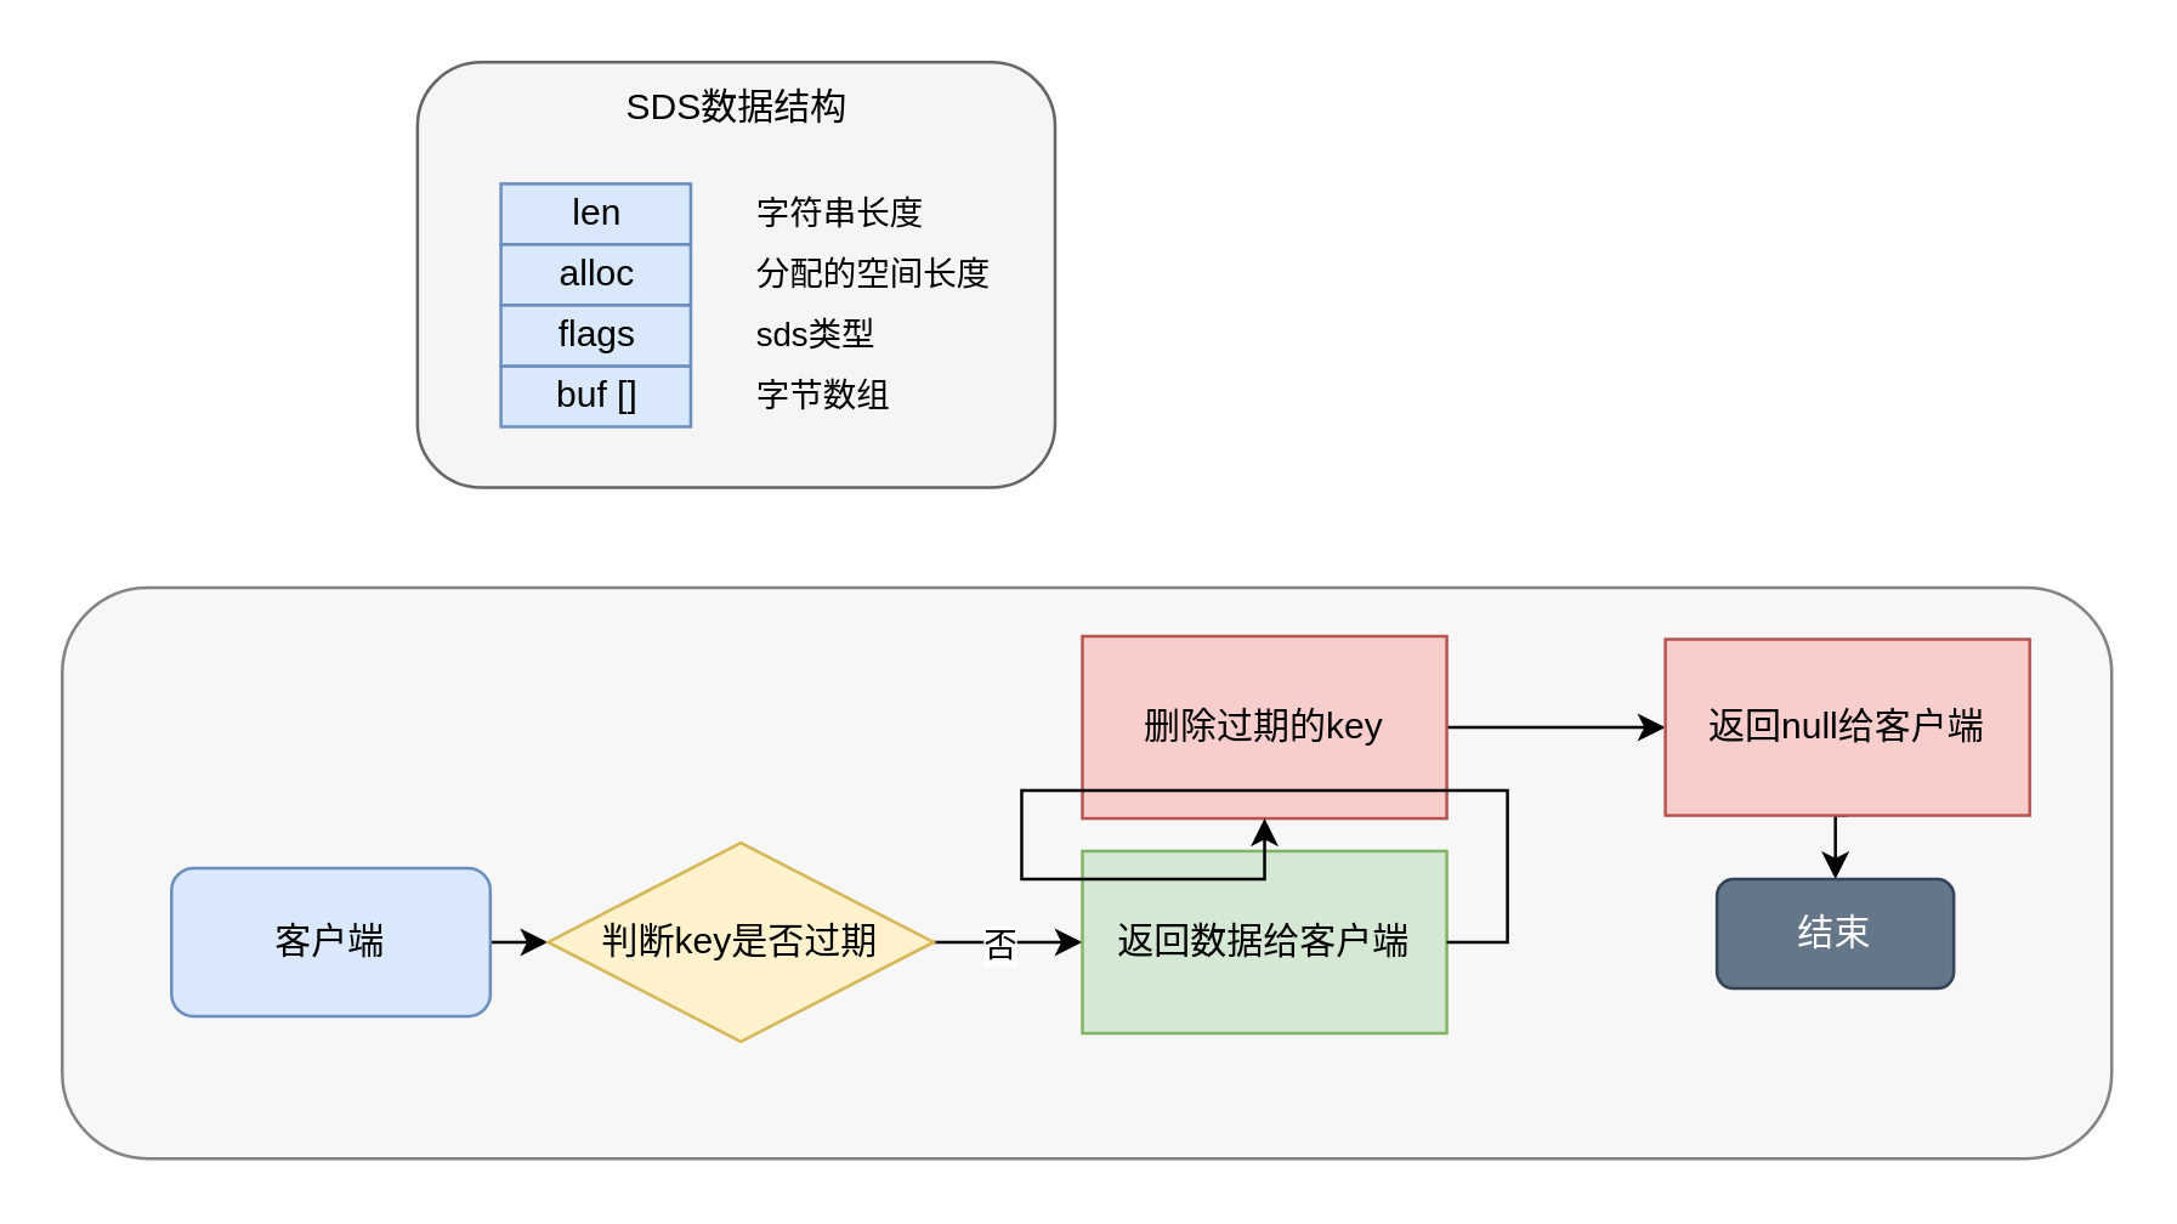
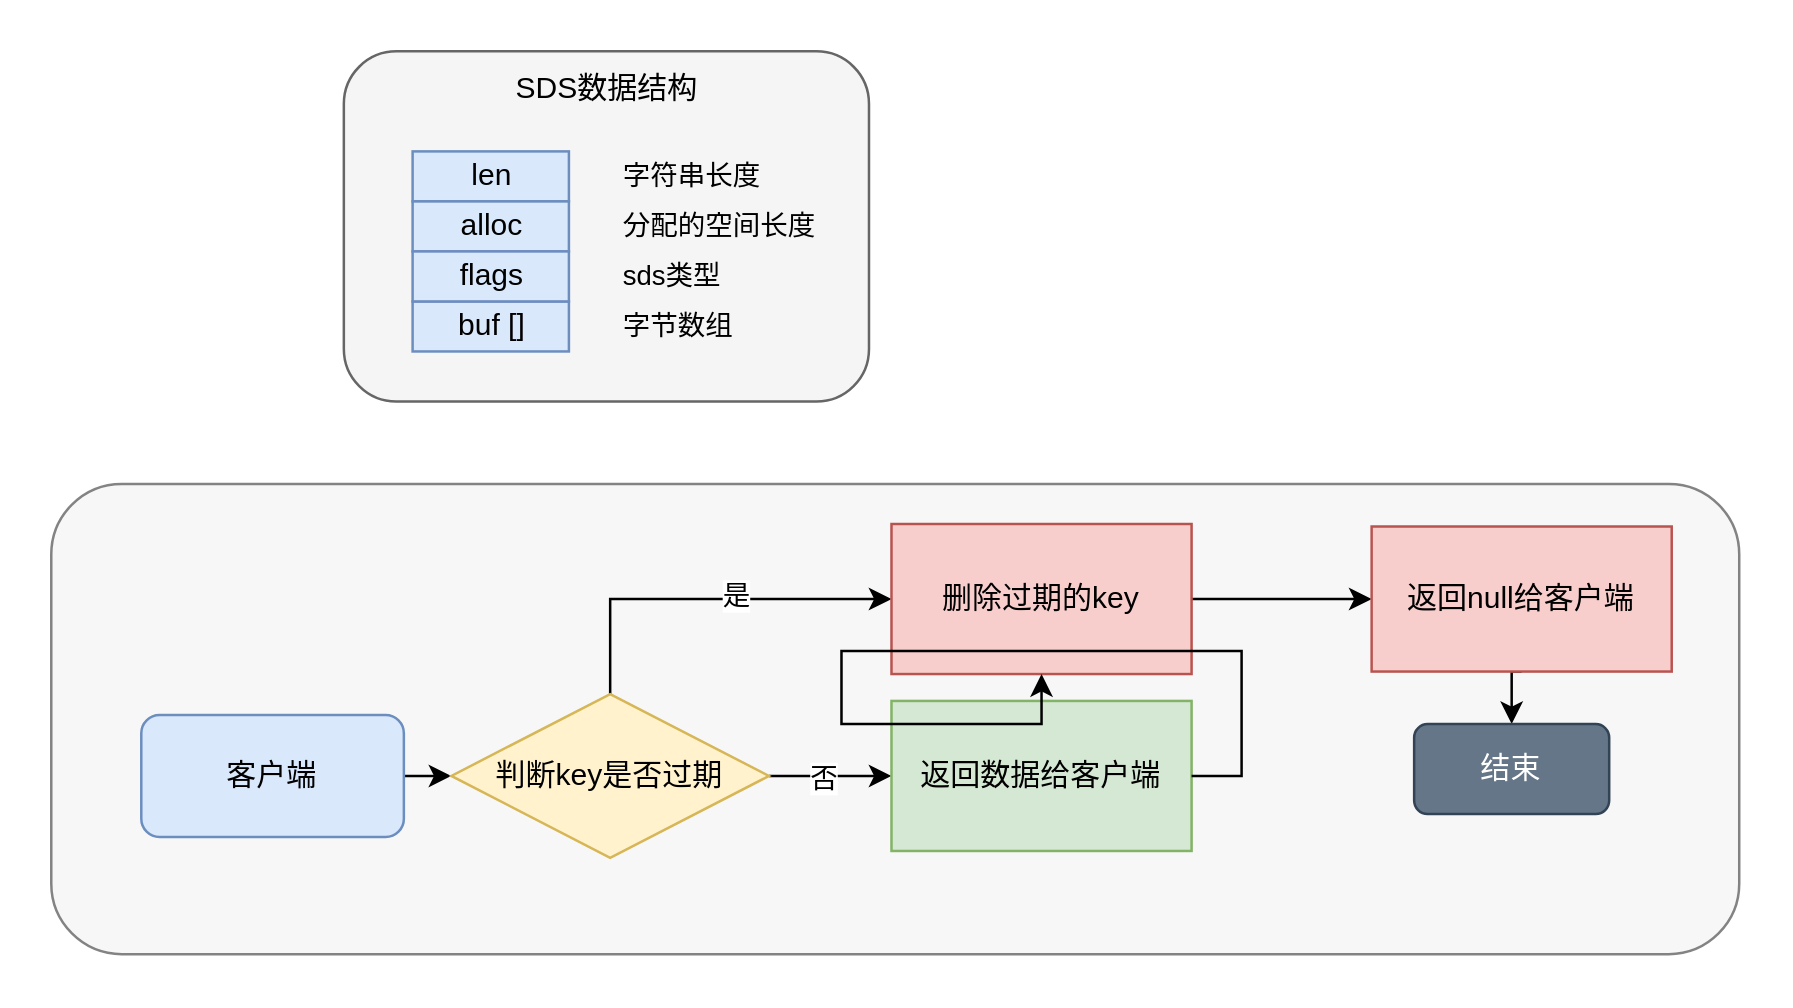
  <mxCell id="0" />
  <mxCell id="1" parent="0" />
  <mxCell id="2" value="" style="rounded=1;whiteSpace=wrap;html=1;opacity=80;fillColor=#f5f5f5;strokeColor=#666666;fontColor=#333333;" vertex="1" parent="1"><mxGeometry x="20" y="193" width="675" height="188" as="geometry" /></mxCell>
  <mxCell id="3" value="" style="rounded=1;whiteSpace=wrap;html=1;fillColor=#f5f5f5;fontColor=#333333;strokeColor=#666666;" parent="1" vertex="1"><mxGeometry x="137" y="20" width="210" height="140" as="geometry" /></mxCell>
  <mxCell id="4" value="SDS数据结构" style="text;html=1;align=center;verticalAlign=middle;whiteSpace=wrap;rounded=0;" parent="1" vertex="1"><mxGeometry x="199.5" y="20" width="85" height="30" as="geometry" /></mxCell>
  <mxCell id="5" value="len" style="rounded=0;whiteSpace=wrap;html=1;fillColor=#dae8fc;strokeColor=#6c8ebf;" parent="1" vertex="1"><mxGeometry x="164.5" y="60" width="62.5" height="20" as="geometry" /></mxCell>
  <mxCell id="6" value="buf []" style="rounded=0;whiteSpace=wrap;html=1;fillColor=#dae8fc;strokeColor=#6c8ebf;" parent="1" vertex="1"><mxGeometry x="164.5" y="120" width="62.5" height="20" as="geometry" /></mxCell>
  <mxCell id="7" value="alloc" style="rounded=0;whiteSpace=wrap;html=1;fillColor=#dae8fc;strokeColor=#6c8ebf;" parent="1" vertex="1"><mxGeometry x="164.5" y="80" width="62.5" height="20" as="geometry" /></mxCell>
  <mxCell id="8" value="flags" style="rounded=0;whiteSpace=wrap;html=1;fillColor=#dae8fc;strokeColor=#6c8ebf;" parent="1" vertex="1"><mxGeometry x="164.5" y="100" width="62.5" height="20" as="geometry" /></mxCell>
  <mxCell id="9" value="&lt;font style=&quot;font-size: 11px;&quot;&gt;sds类型&lt;/font&gt;" style="text;html=1;align=left;verticalAlign=middle;whiteSpace=wrap;rounded=0;" parent="1" vertex="1"><mxGeometry x="247" y="100" width="80" height="20" as="geometry" /></mxCell>
  <mxCell id="10" value="&lt;font style=&quot;font-size: 11px;&quot;&gt;字节数组&lt;/font&gt;" style="text;html=1;align=left;verticalAlign=middle;whiteSpace=wrap;rounded=0;" parent="1" vertex="1"><mxGeometry x="247" y="120" width="80" height="20" as="geometry" /></mxCell>
  <mxCell id="11" value="&lt;font style=&quot;font-size: 11px;&quot;&gt;分配的空间长度&lt;/font&gt;" style="text;html=1;align=left;verticalAlign=middle;whiteSpace=wrap;rounded=0;" parent="1" vertex="1"><mxGeometry x="247" y="80" width="80" height="20" as="geometry" /></mxCell>
  <mxCell id="12" value="&lt;font style=&quot;font-size: 11px;&quot;&gt;字符串长度&lt;/font&gt;" style="text;html=1;align=left;verticalAlign=middle;whiteSpace=wrap;rounded=0;" parent="1" vertex="1"><mxGeometry x="247" y="60" width="90" height="20" as="geometry" /></mxCell>
  <mxCell id="13" style="edgeStyle=orthogonalEdgeStyle;rounded=0;orthogonalLoop=1;jettySize=auto;html=1;exitX=1;exitY=0.5;exitDx=0;exitDy=0;entryX=0;entryY=0.5;entryDx=0;entryDy=0;" edge="1" parent="1" source="14" target="19"><mxGeometry relative="1" as="geometry" /></mxCell>
  <mxCell id="14" value="客户端" style="rounded=1;whiteSpace=wrap;html=1;fillColor=#dae8fc;strokeColor=#6c8ebf;" vertex="1" parent="1"><mxGeometry x="56" y="285.38" width="105" height="48.75" as="geometry" /></mxCell>
+ <mxCell id="15" style="edgeStyle=orthogonalEdgeStyle;rounded=0;orthogonalLoop=1;jettySize=auto;html=1;exitX=0.5;exitY=0;exitDx=0;exitDy=0;entryX=0;entryY=0.5;entryDx=0;entryDy=0;" edge="1" parent="1" source="19" target="21"><mxGeometry relative="1" as="geometry" /></mxCell>
+ <mxCell id="16" value="是" style="edgeLabel;html=1;align=center;verticalAlign=middle;resizable=0;points=[];" vertex="1" connectable="0" parent="15"><mxGeometry x="-0.06" y="2" relative="1" as="geometry"><mxPoint x="17" as="offset" /></mxGeometry></mxCell>
  <mxCell id="17" style="edgeStyle=orthogonalEdgeStyle;rounded=0;orthogonalLoop=1;jettySize=auto;html=1;exitX=1;exitY=0.5;exitDx=0;exitDy=0;entryX=0;entryY=0.5;entryDx=0;entryDy=0;" edge="1" parent="1" source="19" target="22"><mxGeometry relative="1" as="geometry" /></mxCell>
  <mxCell id="18" value="否" style="edgeLabel;html=1;align=center;verticalAlign=middle;resizable=0;points=[];" vertex="1" connectable="0" parent="17"><mxGeometry x="-0.14" y="-1" relative="1" as="geometry"><mxPoint as="offset" /></mxGeometry></mxCell>
  <mxCell id="19" value="判断key是否过期" style="rhombus;whiteSpace=wrap;html=1;fillColor=#fff2cc;strokeColor=#d6b656;" vertex="1" parent="1"><mxGeometry x="180" y="277" width="127" height="65.5" as="geometry" /></mxCell>
  <mxCell id="20" style="edgeStyle=orthogonalEdgeStyle;rounded=0;orthogonalLoop=1;jettySize=auto;html=1;exitX=1;exitY=0.5;exitDx=0;exitDy=0;entryX=0;entryY=0.5;entryDx=0;entryDy=0;" edge="1" parent="1" source="21" target="24"><mxGeometry relative="1" as="geometry" /></mxCell>
  <mxCell id="21" value="删除过期的key" style="rounded=0;whiteSpace=wrap;html=1;fillColor=#f8cecc;strokeColor=#b85450;" vertex="1" parent="1"><mxGeometry x="356" y="209" width="120" height="60" as="geometry" /></mxCell>
  <mxCell id="22" value="返回数据给客户端" style="rounded=0;whiteSpace=wrap;html=1;fillColor=#d5e8d4;strokeColor=#82b366;" vertex="1" parent="1"><mxGeometry x="356" y="279.75" width="120" height="60" as="geometry" /></mxCell>
  <mxCell id="23" style="edgeStyle=orthogonalEdgeStyle;rounded=0;orthogonalLoop=1;jettySize=auto;html=1;exitX=0.5;exitY=1;exitDx=0;exitDy=0;entryX=0.5;entryY=0;entryDx=0;entryDy=0;" edge="1" parent="1" source="24" target="25"><mxGeometry relative="1" as="geometry" /></mxCell>
  <mxCell id="24" value="返回null给客户端" style="rounded=0;whiteSpace=wrap;html=1;fillColor=#f8cecc;strokeColor=#b85450;" vertex="1" parent="1"><mxGeometry x="548" y="210" width="120" height="58" as="geometry" /></mxCell>
  <mxCell id="25" value="结束" style="rounded=1;whiteSpace=wrap;html=1;fillColor=#647687;fontColor=#ffffff;strokeColor=#314354;" vertex="1" parent="1"><mxGeometry x="565" y="289" width="78" height="36" as="geometry" /></mxCell>
  <mxCell id="26" style="edgeStyle=orthogonalEdgeStyle;rounded=0;orthogonalLoop=1;jettySize=auto;html=1;exitX=1;exitY=0.5;exitDx=0;exitDy=0;" edge="1" parent="1" source="22" target="21"><mxGeometry relative="1" as="geometry" /></mxCell>
